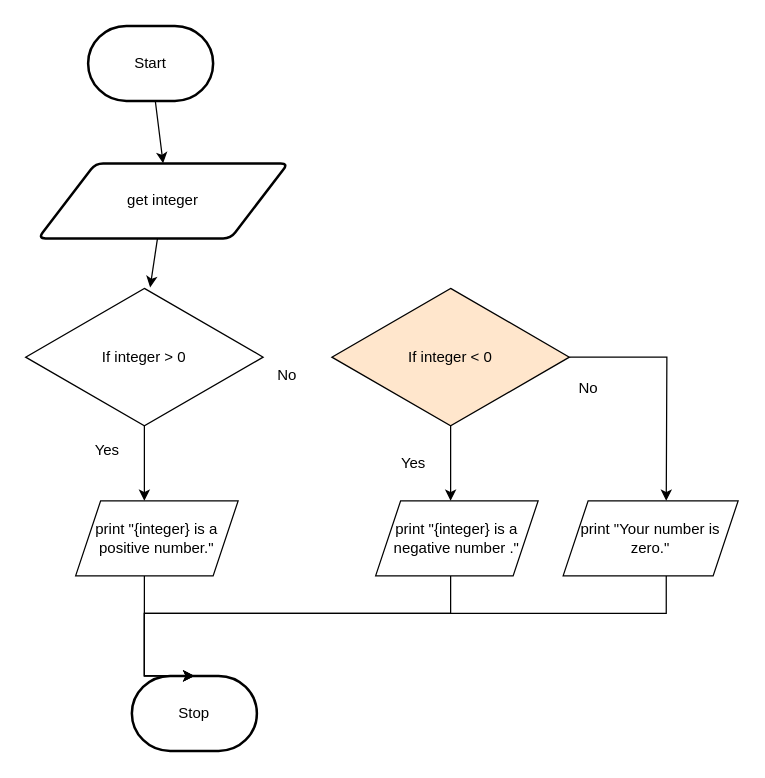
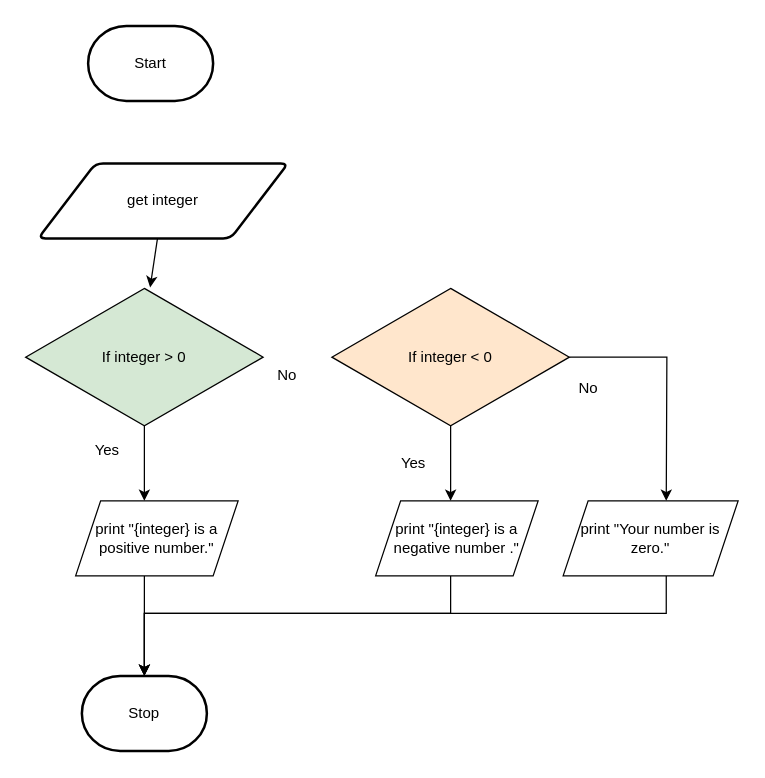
  <mxCell id="0" />
  <mxCell id="1" parent="0" />
- <mxCell id="2" style="edgeStyle=none;html=1;entryX=0.5;entryY=0;entryDx=0;entryDy=0;" parent="1" source="3" target="5" edge="1"><mxGeometry relative="1" as="geometry" /></mxCell>
  <mxCell id="3" value="Start" style="strokeWidth=2;html=1;shape=mxgraph.flowchart.terminator;whiteSpace=wrap;" parent="1" vertex="1"><mxGeometry x="70" y="20" width="100" height="60" as="geometry" /></mxCell>
  <mxCell id="4" style="edgeStyle=none;html=1;entryX=0.58;entryY=-0.013;entryDx=0;entryDy=0;entryPerimeter=0;" parent="1" source="5" edge="1"><mxGeometry relative="1" as="geometry"><mxPoint x="119.6" y="229.22" as="targetPoint" /></mxGeometry></mxCell>
  <mxCell id="5" value="get integer" style="shape=parallelogram;html=1;strokeWidth=2;perimeter=parallelogramPerimeter;whiteSpace=wrap;rounded=1;arcSize=12;size=0.23;" parent="1" vertex="1"><mxGeometry x="30" y="130" width="200" height="60" as="geometry" /></mxCell>
  <mxCell id="6" style="edgeStyle=none;html=1;entryX=0.5;entryY=0;entryDx=0;entryDy=0;" parent="1" edge="1"><mxGeometry relative="1" as="geometry"><mxPoint x="110" y="290" as="sourcePoint" /><mxPoint x="115" y="330" as="targetPoint" /></mxGeometry></mxCell>
- <mxCell id="7" value="Stop" style="strokeWidth=2;html=1;shape=mxgraph.flowchart.terminator;whiteSpace=wrap;" parent="1" vertex="1"><mxGeometry x="105" y="540" width="100" height="60" as="geometry" /></mxCell>
+ <mxCell id="7" value="Stop" style="strokeWidth=2;html=1;shape=mxgraph.flowchart.terminator;whiteSpace=wrap;" parent="1" vertex="1"><mxGeometry x="65" y="540" width="100" height="60" as="geometry" /></mxCell>
  <mxCell id="8" style="edgeStyle=none;html=1;" parent="1" edge="1"><mxGeometry relative="1" as="geometry"><mxPoint x="112.5" y="440" as="targetPoint" /><mxPoint x="107.5" y="460" as="sourcePoint" /></mxGeometry></mxCell>
  <mxCell id="9" style="edgeStyle=orthogonalEdgeStyle;rounded=0;html=1;entryX=0.5;entryY=0;entryDx=0;entryDy=0;entryPerimeter=0;" parent="1" target="7" edge="1"><mxGeometry relative="1" as="geometry"><mxPoint x="115" y="460" as="sourcePoint" /><Array as="points"><mxPoint x="115" y="500" /><mxPoint x="115" y="500" /></Array></mxGeometry></mxCell>
  <mxCell id="10" style="edgeStyle=none;html=1;entryX=0.5;entryY=0;entryDx=0;entryDy=0;labelPosition=center;verticalLabelPosition=middle;align=center;verticalAlign=middle;" parent="1" source="12" edge="1"><mxGeometry relative="1" as="geometry"><mxPoint x="115" y="400" as="targetPoint" /></mxGeometry></mxCell>
  <mxCell id="11" style="edgeStyle=orthogonalEdgeStyle;html=1;strokeColor=none;rounded=0;" parent="1" source="12" edge="1"><mxGeometry relative="1" as="geometry"><mxPoint x="300" y="285" as="targetPoint" /></mxGeometry></mxCell>
- <mxCell id="12" value="If integer &amp;gt; 0" style="rhombus;whiteSpace=wrap;html=1;" parent="1" vertex="1"><mxGeometry x="20" y="230" width="190" height="110" as="geometry" /></mxCell>
+ <mxCell id="12" value="If integer &amp;gt; 0" style="rhombus;whiteSpace=wrap;html=1;fillColor=#d5e8d4;" parent="1" vertex="1"><mxGeometry x="20" y="230" width="190" height="110" as="geometry" /></mxCell>
  <mxCell id="13" style="edgeStyle=orthogonalEdgeStyle;rounded=0;html=1;entryX=0.5;entryY=0;entryDx=0;entryDy=0;entryPerimeter=0;" edge="1" parent="1" target="7"><mxGeometry relative="1" as="geometry"><mxPoint x="360" y="460" as="sourcePoint" /><Array as="points"><mxPoint x="360" y="490" /><mxPoint x="115" y="490" /></Array></mxGeometry></mxCell>
  <mxCell id="14" value="Yes" style="text;html=1;resizable=0;autosize=1;align=center;verticalAlign=middle;points=[];fillColor=none;strokeColor=none;rounded=0;" parent="1" vertex="1"><mxGeometry x="65" y="350" width="40" height="20" as="geometry" /></mxCell>
  <mxCell id="15" value="No" style="text;html=1;resizable=0;autosize=1;align=center;verticalAlign=middle;points=[];fillColor=none;strokeColor=none;rounded=0;" parent="1" vertex="1"><mxGeometry x="214" y="290" width="30" height="20" as="geometry" /></mxCell>
  <mxCell id="16" style="edgeStyle=none;html=1;entryX=0.5;entryY=0;entryDx=0;entryDy=0;" edge="1" parent="1" source="18"><mxGeometry relative="1" as="geometry"><mxPoint x="360" y="400" as="targetPoint" /></mxGeometry></mxCell>
  <mxCell id="17" style="edgeStyle=orthogonalEdgeStyle;rounded=0;html=1;entryX=0.5;entryY=0;entryDx=0;entryDy=0;" edge="1" parent="1" source="18"><mxGeometry relative="1" as="geometry"><mxPoint x="532.5" y="400" as="targetPoint" /></mxGeometry></mxCell>
  <mxCell id="18" value="If integer &amp;lt; 0" style="rhombus;whiteSpace=wrap;html=1;fillColor=#ffe6cc;" vertex="1" parent="1"><mxGeometry x="265" y="230" width="190" height="110" as="geometry" /></mxCell>
  <mxCell id="19" style="edgeStyle=orthogonalEdgeStyle;rounded=0;html=1;entryX=0.5;entryY=0;entryDx=0;entryDy=0;entryPerimeter=0;" edge="1" parent="1" target="7"><mxGeometry relative="1" as="geometry"><mxPoint x="532.5" y="460" as="sourcePoint" /><Array as="points"><mxPoint x="533" y="490" /><mxPoint x="115" y="490" /></Array></mxGeometry></mxCell>
  <mxCell id="20" value="No" style="text;html=1;resizable=0;autosize=1;align=center;verticalAlign=middle;points=[];fillColor=none;strokeColor=none;rounded=0;" vertex="1" parent="1"><mxGeometry x="455" y="300" width="30" height="20" as="geometry" /></mxCell>
  <mxCell id="21" value="Yes" style="text;html=1;resizable=0;autosize=1;align=center;verticalAlign=middle;points=[];fillColor=none;strokeColor=none;rounded=0;" vertex="1" parent="1"><mxGeometry x="310" y="360" width="40" height="20" as="geometry" /></mxCell>
  <mxCell id="22" value="&lt;span style=&quot;font-family: &amp;#34;helvetica&amp;#34; ; font-size: 12px ; font-style: normal ; font-weight: 400 ; letter-spacing: normal ; text-align: center ; text-indent: 0px ; text-transform: none ; word-spacing: 0px ; display: inline ; float: none&quot;&gt;print &quot;{integer} is a positive number.&quot;&lt;/span&gt;" style="shape=parallelogram;perimeter=parallelogramPerimeter;whiteSpace=wrap;html=1;fixedSize=1;" vertex="1" parent="1"><mxGeometry x="60" y="400" width="130" height="60" as="geometry" /></mxCell>
  <mxCell id="23" value="&lt;span&gt;print &quot;{integer} is a negative number .&quot;&lt;/span&gt;" style="shape=parallelogram;perimeter=parallelogramPerimeter;whiteSpace=wrap;html=1;fixedSize=1;" vertex="1" parent="1"><mxGeometry x="300" y="400" width="130" height="60" as="geometry" /></mxCell>
  <mxCell id="24" value="&lt;span&gt;print &quot;Your number is zero.&quot;&lt;/span&gt;" style="shape=parallelogram;perimeter=parallelogramPerimeter;whiteSpace=wrap;html=1;fixedSize=1;" vertex="1" parent="1"><mxGeometry x="450" y="400" width="140" height="60" as="geometry" /></mxCell>
